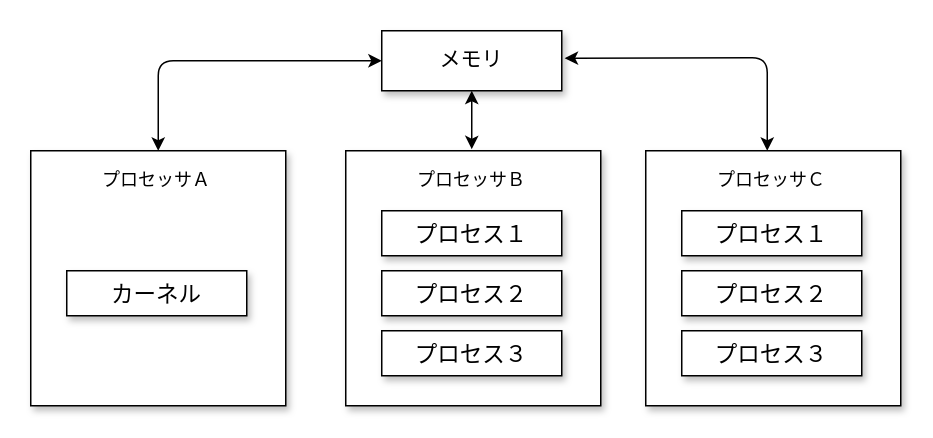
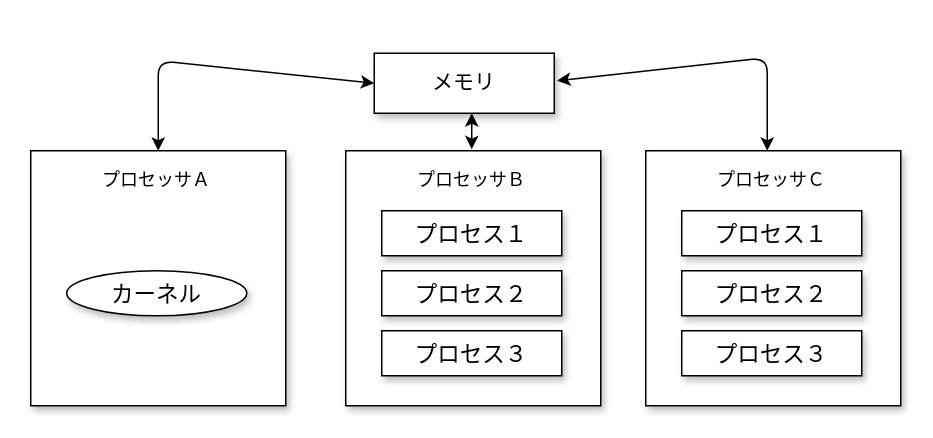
  <mxCell id="0" />
  <mxCell id="1" parent="0" />
  <mxCell id="2" style="edgeStyle=orthogonalEdgeStyle;rounded=0;orthogonalLoop=1;jettySize=auto;html=1;entryX=0.494;entryY=-0.006;entryDx=0;entryDy=0;entryPerimeter=0;startArrow=classic;startFill=1;" edge="1" parent="1" source="3" target="4"><mxGeometry relative="1" as="geometry"><Array as="points"><mxPoint x="314" y="80" /><mxPoint x="314" y="80" /></Array></mxGeometry></mxCell>
- <mxCell id="3" value="&lt;font style=&quot;font-size: 14px&quot; face=&quot;ヒラギノ角ゴ Pro W5&quot;&gt;メモリ&lt;/font&gt;" style="rounded=0;whiteSpace=wrap;html=1;shadow=1;" vertex="1" parent="1"><mxGeometry x="254" y="20" width="120" height="40" as="geometry" /></mxCell>
+ <mxCell id="3" value="&lt;font style=&quot;font-size: 14px&quot; face=&quot;ヒラギノ角ゴ Pro W5&quot;&gt;メモリ&lt;/font&gt;" style="rounded=0;whiteSpace=wrap;html=1;shadow=1;" vertex="1" parent="1"><mxGeometry x="249" y="35" width="120" height="40" as="geometry" /></mxCell>
  <mxCell id="4" value="" style="verticalLabelPosition=bottom;verticalAlign=top;html=1;shape=mxgraph.basic.rect;fillColor2=none;strokeWidth=1;size=20;indent=5;shadow=1;" vertex="1" parent="1"><mxGeometry x="230" y="100" width="170" height="170" as="geometry" /></mxCell>
  <mxCell id="5" value="" style="group" vertex="1" connectable="0" parent="1"><mxGeometry x="254" y="140" width="120" height="110" as="geometry" /></mxCell>
  <mxCell id="6" value="&lt;font face=&quot;ヒラギノ角ゴ Pro W5&quot; style=&quot;font-size: 15px&quot;&gt;プロセス１&lt;/font&gt;" style="rounded=0;whiteSpace=wrap;html=1;shadow=1;" vertex="1" parent="5"><mxGeometry width="120" height="30" as="geometry" /></mxCell>
  <mxCell id="7" value="&lt;font face=&quot;ヒラギノ角ゴ Pro W5&quot; style=&quot;font-size: 15px&quot;&gt;プロセス２&lt;/font&gt;" style="rounded=0;whiteSpace=wrap;html=1;shadow=1;" vertex="1" parent="5"><mxGeometry y="40" width="120" height="30" as="geometry" /></mxCell>
  <mxCell id="8" value="&lt;font face=&quot;ヒラギノ角ゴ Pro W5&quot; style=&quot;font-size: 15px&quot;&gt;プロセス３&lt;/font&gt;" style="rounded=0;whiteSpace=wrap;html=1;shadow=1;" vertex="1" parent="5"><mxGeometry y="80" width="120" height="30" as="geometry" /></mxCell>
  <mxCell id="9" value="プロセッサＢ" style="text;html=1;strokeColor=none;fillColor=none;align=center;verticalAlign=middle;whiteSpace=wrap;rounded=0;shadow=1;" vertex="1" parent="1"><mxGeometry x="274" y="110" width="80" height="20" as="geometry" /></mxCell>
  <mxCell id="10" value="" style="verticalLabelPosition=bottom;verticalAlign=top;html=1;shape=mxgraph.basic.rect;fillColor2=none;strokeWidth=1;size=20;indent=5;shadow=1;" vertex="1" parent="1"><mxGeometry x="430" y="100" width="170" height="170" as="geometry" /></mxCell>
  <mxCell id="11" value="" style="group" vertex="1" connectable="0" parent="1"><mxGeometry x="454" y="140" width="120" height="110" as="geometry" /></mxCell>
  <mxCell id="12" value="&lt;font face=&quot;ヒラギノ角ゴ Pro W5&quot; style=&quot;font-size: 15px&quot;&gt;プロセス１&lt;/font&gt;" style="rounded=0;whiteSpace=wrap;html=1;shadow=1;" vertex="1" parent="11"><mxGeometry width="120" height="30" as="geometry" /></mxCell>
  <mxCell id="13" value="&lt;font face=&quot;ヒラギノ角ゴ Pro W5&quot; style=&quot;font-size: 15px&quot;&gt;プロセス２&lt;/font&gt;" style="rounded=0;whiteSpace=wrap;html=1;shadow=1;" vertex="1" parent="11"><mxGeometry y="40" width="120" height="30" as="geometry" /></mxCell>
  <mxCell id="14" value="&lt;font face=&quot;ヒラギノ角ゴ Pro W5&quot; style=&quot;font-size: 15px&quot;&gt;プロセス３&lt;/font&gt;" style="rounded=0;whiteSpace=wrap;html=1;shadow=1;" vertex="1" parent="11"><mxGeometry y="80" width="120" height="30" as="geometry" /></mxCell>
  <mxCell id="15" value="プロセッサＣ" style="text;html=1;strokeColor=none;fillColor=none;align=center;verticalAlign=middle;whiteSpace=wrap;rounded=0;shadow=1;" vertex="1" parent="1"><mxGeometry x="474" y="110" width="80" height="20" as="geometry" /></mxCell>
  <mxCell id="16" value="" style="verticalLabelPosition=bottom;verticalAlign=top;html=1;shape=mxgraph.basic.rect;fillColor2=none;strokeWidth=1;size=20;indent=5;shadow=1;" vertex="1" parent="1"><mxGeometry x="20" y="100" width="170" height="170" as="geometry" /></mxCell>
  <mxCell id="17" value="プロセッサＡ" style="text;html=1;strokeColor=none;fillColor=none;align=center;verticalAlign=middle;whiteSpace=wrap;rounded=0;shadow=1;" vertex="1" parent="1"><mxGeometry x="64" y="110" width="80" height="20" as="geometry" /></mxCell>
- <mxCell id="18" value="&lt;font face=&quot;ヒラギノ角ゴ Pro W5&quot;&gt;&lt;span style=&quot;font-size: 15px&quot;&gt;カーネル&lt;/span&gt;&lt;/font&gt;" style="rounded=0;whiteSpace=wrap;html=1;shadow=1;" vertex="1" parent="1"><mxGeometry x="44" y="180" width="120" height="30" as="geometry" /></mxCell>
+ <mxCell id="18" value="&lt;font face=&quot;ヒラギノ角ゴ Pro W5&quot;&gt;&lt;span style=&quot;font-size: 15px&quot;&gt;カーネル&lt;/span&gt;&lt;/font&gt;" style="ellipse;whiteSpace=wrap;html=1;shadow=1;" vertex="1" parent="1"><mxGeometry x="44" y="180" width="120" height="30" as="geometry" /></mxCell>
  <mxCell id="19" value="" style="endArrow=classic;startArrow=classic;html=1;entryX=0;entryY=0.5;entryDx=0;entryDy=0;" edge="1" parent="1" target="3"><mxGeometry width="50" height="50" relative="1" as="geometry"><mxPoint x="105" y="100" as="sourcePoint" /><mxPoint x="155" y="50" as="targetPoint" /><Array as="points"><mxPoint x="105" y="40" /></Array></mxGeometry></mxCell>
  <mxCell id="20" value="" style="endArrow=classic;startArrow=classic;html=1;entryX=1.016;entryY=0.457;entryDx=0;entryDy=0;entryPerimeter=0;" edge="1" parent="1" target="3"><mxGeometry width="50" height="50" relative="1" as="geometry"><mxPoint x="511" y="100" as="sourcePoint" /><mxPoint x="561" y="50" as="targetPoint" /><Array as="points"><mxPoint x="511" y="38" /></Array></mxGeometry></mxCell>
